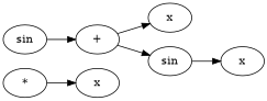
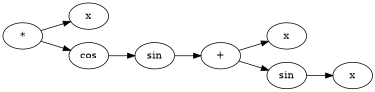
  digraph {
    ordering=out
    rankdir=LR
    node [color=black shape=ellipse]
    n1 [label="*"]
    n2 [label=x]
+   n3 [label=cos]
    n4 [label=sin]
    n5 [label="+"]
    n6 [label=x]
    n7 [label=sin]
    n8 [label=x]
    n1 -> n2
+   n1 -> n3
+   n3 -> n4
    n4 -> n5
    n5 -> n6
    n5 -> n7
    n7 -> n8
  }
